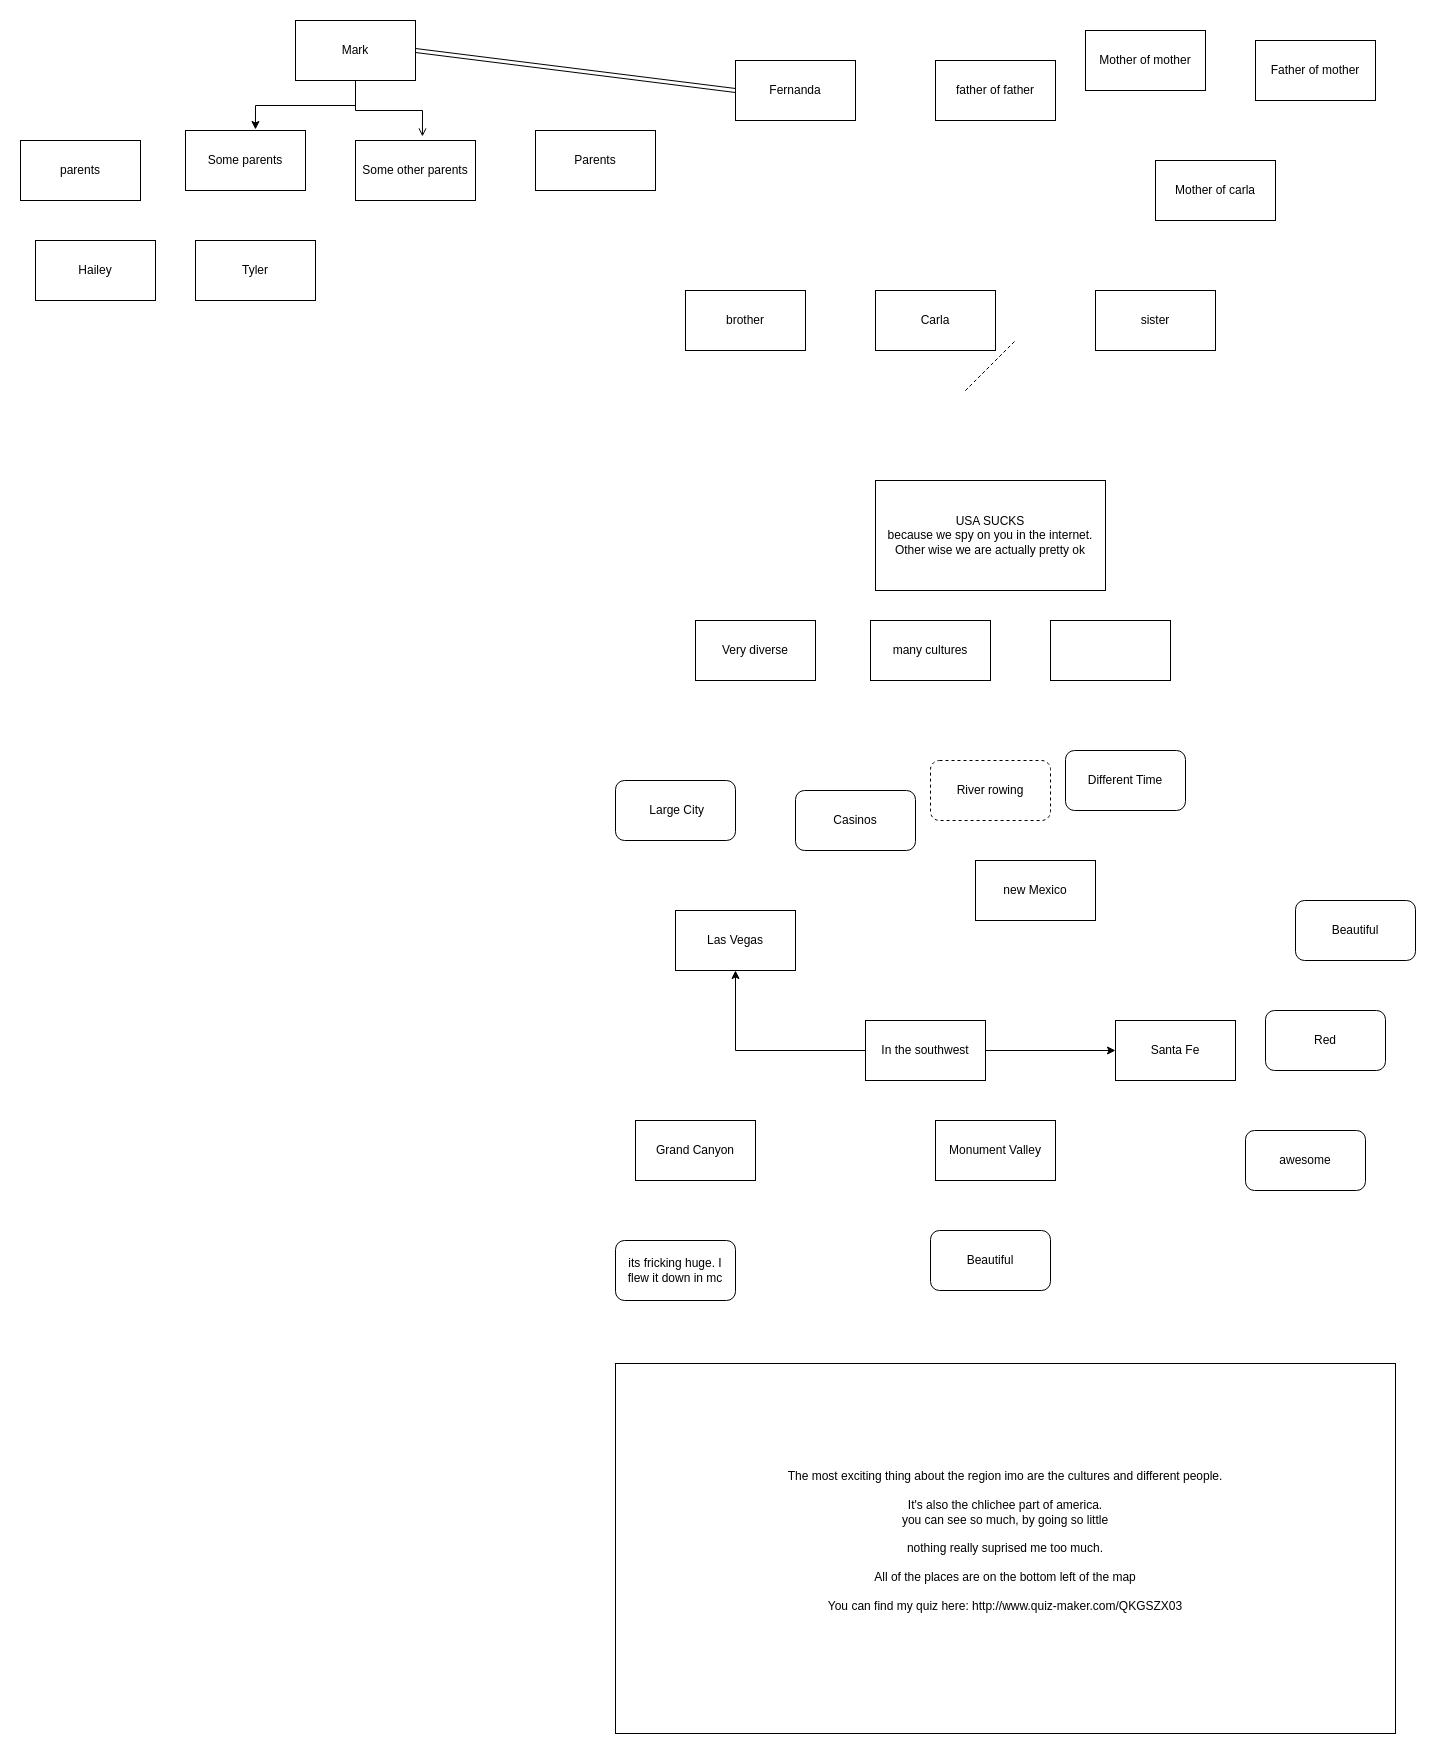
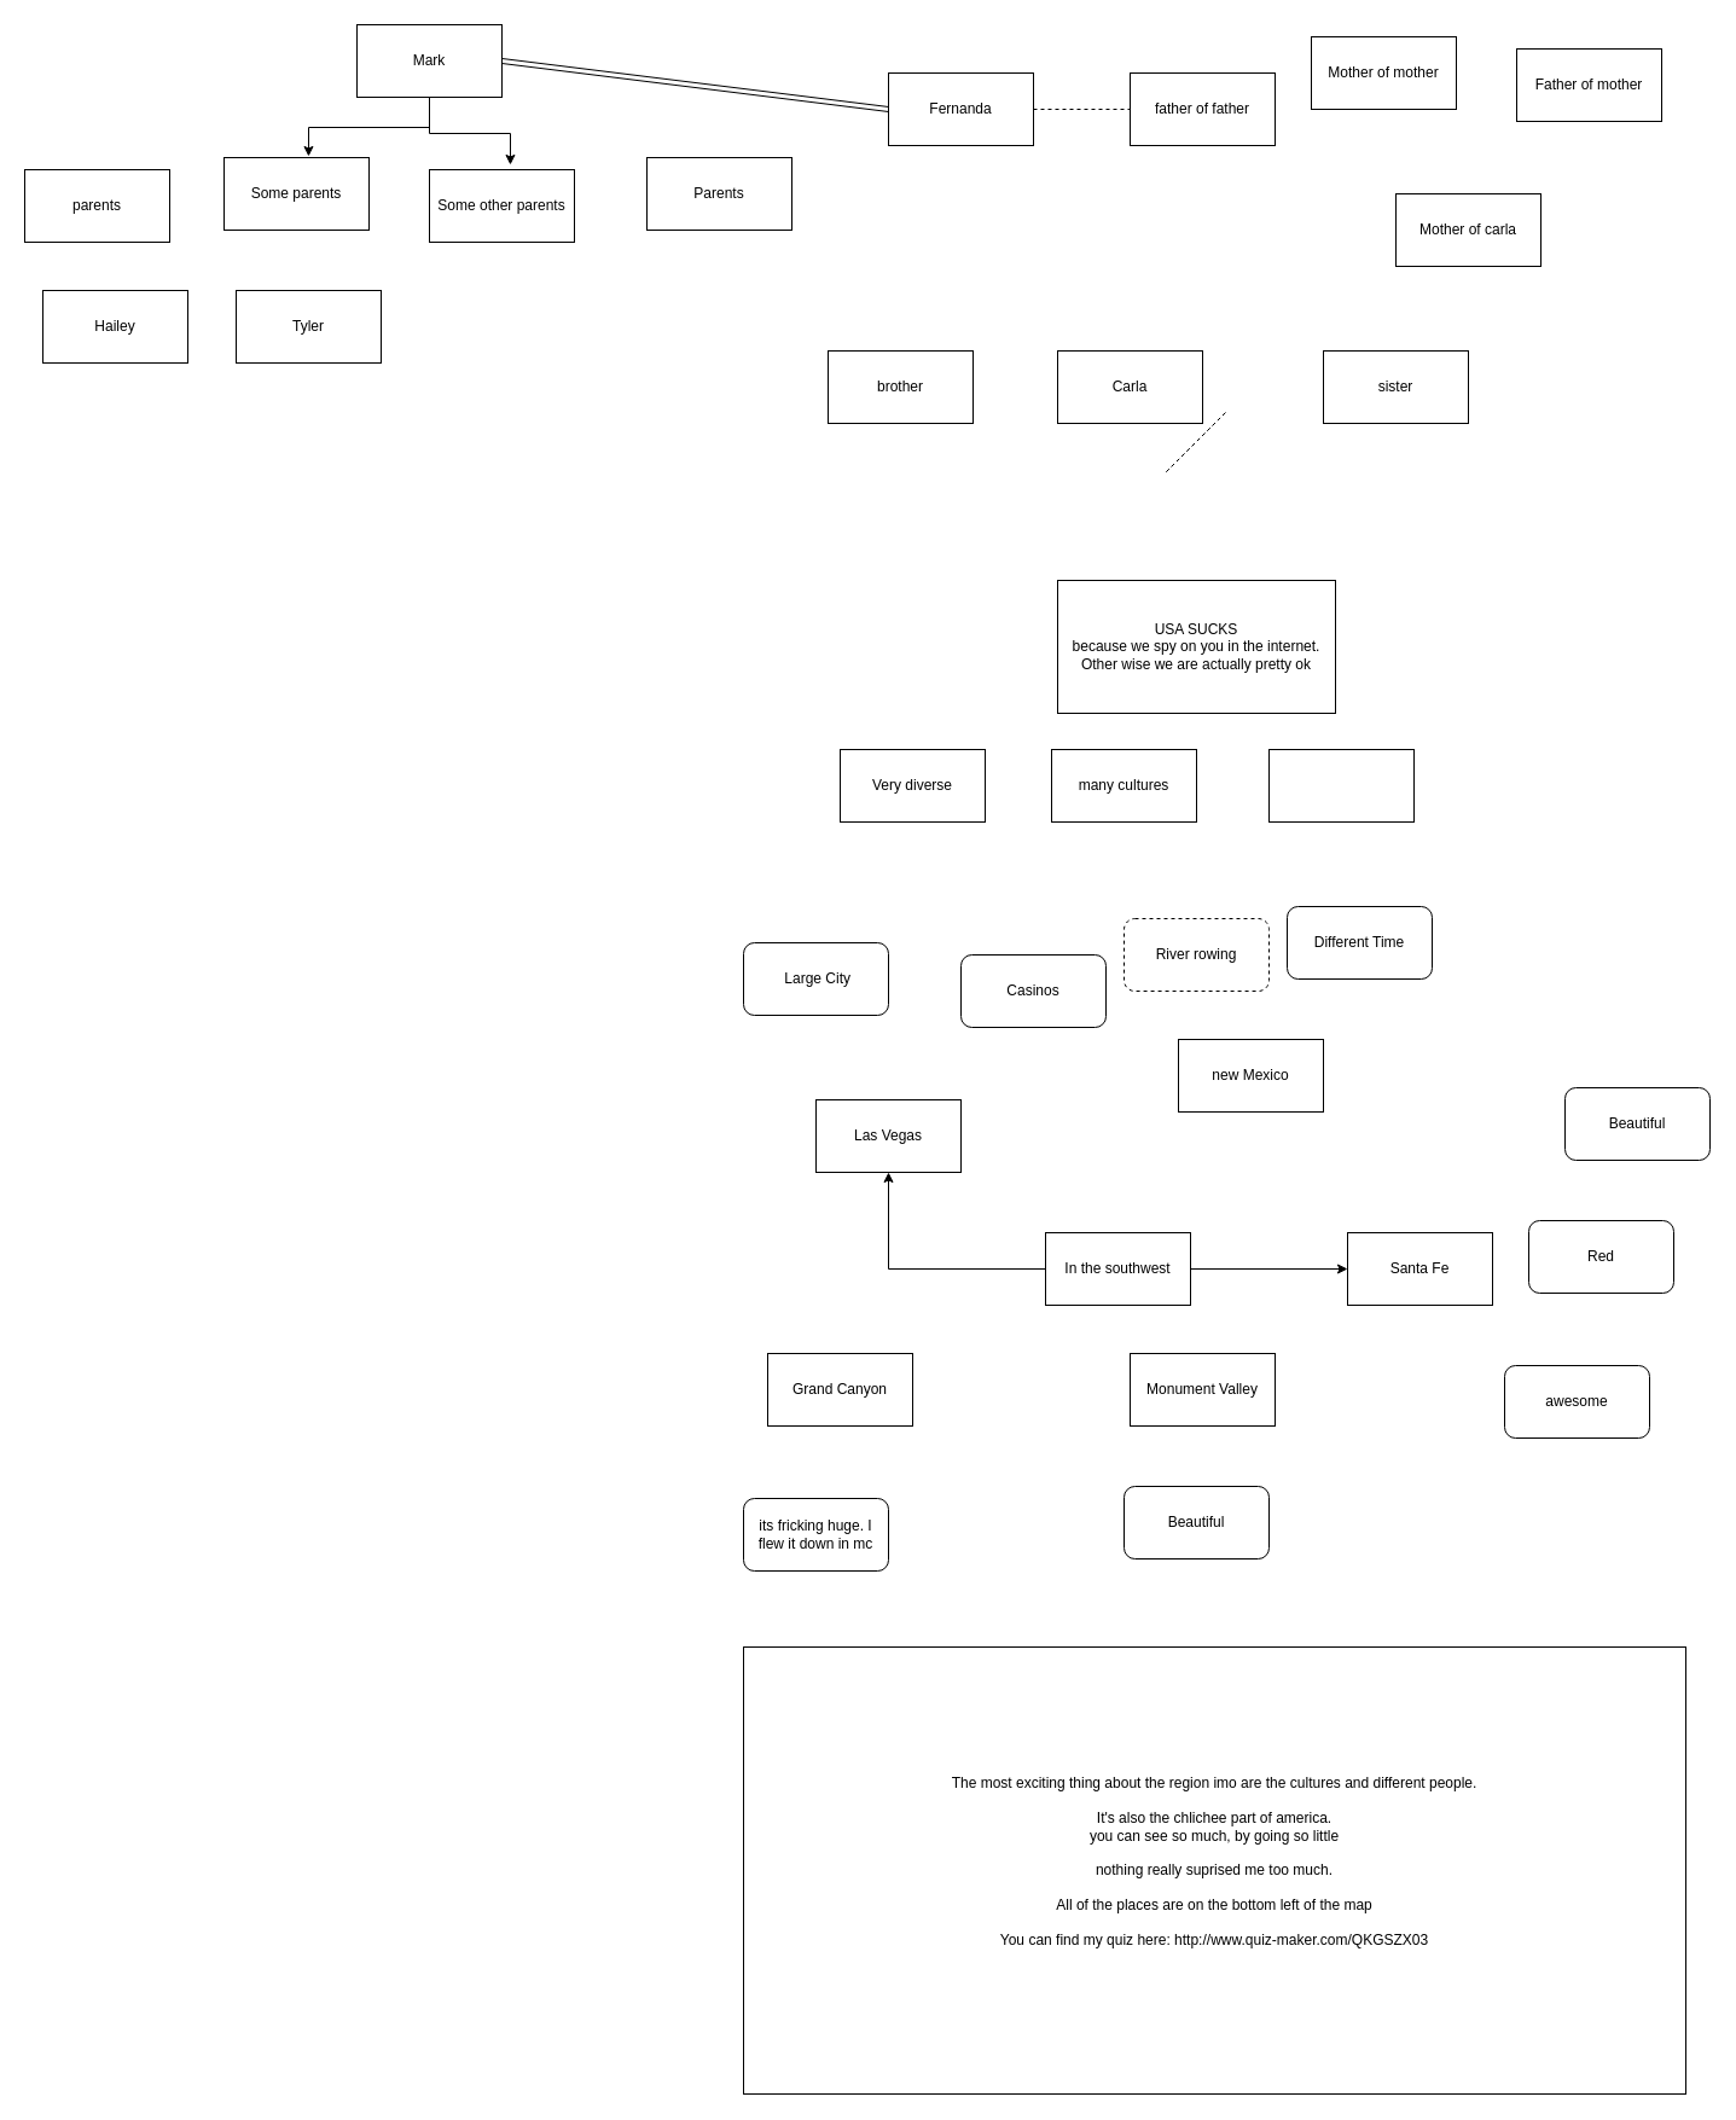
  <mxCell id="0" />
  <mxCell id="1" parent="0" />
  <mxCell id="2" style="edgeStyle=orthogonalEdgeStyle;rounded=0;orthogonalLoop=1;jettySize=auto;html=1;exitX=1;exitY=0.5;exitDx=0;exitDy=0;entryX=0;entryY=0.5;entryDx=0;entryDy=0;" parent="1" source="4" target="5" edge="1"><mxGeometry relative="1" as="geometry" /></mxCell>
  <mxCell id="3" style="edgeStyle=orthogonalEdgeStyle;rounded=0;orthogonalLoop=1;jettySize=auto;html=1;exitX=0;exitY=0.5;exitDx=0;exitDy=0;entryX=0.5;entryY=1;entryDx=0;entryDy=0;" parent="1" source="4" target="9" edge="1"><mxGeometry relative="1" as="geometry" /></mxCell>
  <mxCell id="4" value="In the southwest" style="rounded=0;whiteSpace=wrap;html=1;" parent="1" vertex="1"><mxGeometry x="865" y="1020" width="120" height="60" as="geometry" /></mxCell>
  <mxCell id="5" value="&lt;div&gt;Santa Fe&lt;/div&gt;" style="rounded=0;whiteSpace=wrap;html=1;" parent="1" vertex="1"><mxGeometry x="1115" y="1020" width="120" height="60" as="geometry" /></mxCell>
  <mxCell id="6" value="&lt;div&gt;Beautiful&lt;/div&gt;" style="rounded=1;whiteSpace=wrap;html=1;" parent="1" vertex="1"><mxGeometry x="1295" y="900" width="120" height="60" as="geometry" /></mxCell>
  <mxCell id="7" value="awesome" style="rounded=1;whiteSpace=wrap;html=1;" parent="1" vertex="1"><mxGeometry x="1245" y="1130" width="120" height="60" as="geometry" /></mxCell>
  <mxCell id="8" value="Red" style="rounded=1;whiteSpace=wrap;html=1;" parent="1" vertex="1"><mxGeometry x="1265" y="1010" width="120" height="60" as="geometry" /></mxCell>
  <mxCell id="9" value="Las Vegas" style="rounded=0;whiteSpace=wrap;html=1;" parent="1" vertex="1"><mxGeometry x="675" y="910" width="120" height="60" as="geometry" /></mxCell>
  <mxCell id="10" value="Casinos" style="rounded=1;whiteSpace=wrap;html=1;" parent="1" vertex="1"><mxGeometry x="795" y="790" width="120" height="60" as="geometry" /></mxCell>
  <mxCell id="11" value="&amp;nbsp;Large City" style="rounded=1;whiteSpace=wrap;html=1;" parent="1" vertex="1"><mxGeometry x="615" y="780" width="120" height="60" as="geometry" /></mxCell>
  <mxCell id="12" value="Grand Canyon" style="rounded=0;whiteSpace=wrap;html=1;" parent="1" vertex="1"><mxGeometry x="635" y="1120" width="120" height="60" as="geometry" /></mxCell>
  <mxCell id="13" value="Monument Valley" style="rounded=0;whiteSpace=wrap;html=1;" parent="1" vertex="1"><mxGeometry x="935" y="1120" width="120" height="60" as="geometry" /></mxCell>
  <mxCell id="14" value="new Mexico" style="rounded=0;whiteSpace=wrap;html=1;" parent="1" vertex="1"><mxGeometry x="975" y="860" width="120" height="60" as="geometry" /></mxCell>
  <mxCell id="15" value="its fricking huge. I flew it down in mc" style="rounded=1;whiteSpace=wrap;html=1;" parent="1" vertex="1"><mxGeometry x="615" y="1240" width="120" height="60" as="geometry" /></mxCell>
  <mxCell id="16" value="Beautiful" style="rounded=1;whiteSpace=wrap;html=1;" parent="1" vertex="1"><mxGeometry x="930" y="1230" width="120" height="60" as="geometry" /></mxCell>
  <mxCell id="17" value="Different Time" style="rounded=1;whiteSpace=wrap;html=1;" parent="1" vertex="1"><mxGeometry x="1065" y="750" width="120" height="60" as="geometry" /></mxCell>
  <mxCell id="18" value="River rowing" style="rounded=1;whiteSpace=wrap;html=1;dashed=1;" parent="1" vertex="1"><mxGeometry x="930" y="760" width="120" height="60" as="geometry" /></mxCell>
  <mxCell id="19" value="&lt;div&gt;USA SUCKS&lt;/div&gt;&lt;div&gt;because we spy on you in the internet. Other wise we are actually pretty ok&lt;br&gt;&lt;/div&gt;" style="rounded=0;whiteSpace=wrap;html=1;" parent="1" vertex="1"><mxGeometry x="875" y="480" width="230" height="110" as="geometry" /></mxCell>
  <mxCell id="20" value="Very diverse" style="rounded=0;whiteSpace=wrap;html=1;" parent="1" vertex="1"><mxGeometry x="695" y="620" width="120" height="60" as="geometry" /></mxCell>
  <mxCell id="21" value="many cultures" style="rounded=0;whiteSpace=wrap;html=1;" parent="1" vertex="1"><mxGeometry x="870" y="620" width="120" height="60" as="geometry" /></mxCell>
  <mxCell id="22" value="" style="rounded=0;whiteSpace=wrap;html=1;" parent="1" vertex="1"><mxGeometry x="1050" y="620" width="120" height="60" as="geometry" /></mxCell>
  <mxCell id="23" value="&lt;div&gt;The most exciting thing about the region imo are the cultures and different people.&lt;/div&gt;&lt;div&gt;&lt;br&gt;&lt;/div&gt;&lt;div&gt;It's also the chlichee part of america.&lt;/div&gt;&lt;div&gt;you can see so much, by going so little&lt;/div&gt;&lt;div&gt;&lt;br&gt;&lt;/div&gt;&lt;div&gt;nothing really suprised me too much.&lt;/div&gt;&lt;div&gt;&lt;br&gt;&lt;/div&gt;&lt;div&gt;All of the places are on the bottom left of the map&lt;/div&gt;&lt;div&gt;&lt;br&gt;&lt;/div&gt;&lt;div&gt;You can find my quiz here: http://www.quiz-maker.com/QKGSZX03&lt;br&gt;&lt;/div&gt;&lt;div&gt;&lt;br&gt;&lt;/div&gt;" style="rounded=0;whiteSpace=wrap;html=1;" parent="1" vertex="1"><mxGeometry x="615" y="1363" width="780" height="370" as="geometry" /></mxCell>
  <mxCell id="24" value="Mother of carla" style="rounded=0;whiteSpace=wrap;html=1;" vertex="1" parent="1"><mxGeometry x="1155" y="160" width="120" height="60" as="geometry" /></mxCell>
  <mxCell id="25" style="edgeStyle=orthogonalEdgeStyle;rounded=0;orthogonalLoop=1;jettySize=auto;html=1;exitX=0.5;exitY=1;exitDx=0;exitDy=0;entryX=0.583;entryY=-0.017;entryDx=0;entryDy=0;entryPerimeter=0;" edge="1" parent="1" source="27" target="39"><mxGeometry relative="1" as="geometry" /></mxCell>
- <mxCell id="26" style="edgeStyle=orthogonalEdgeStyle;rounded=0;orthogonalLoop=1;jettySize=auto;html=1;exitX=0.5;exitY=1;exitDx=0;exitDy=0;entryX=0.558;entryY=-0.067;entryDx=0;entryDy=0;entryPerimeter=0;endArrow=open;" edge="1" parent="1" source="27" target="40"><mxGeometry relative="1" as="geometry" /></mxCell>
+ <mxCell id="26" style="edgeStyle=orthogonalEdgeStyle;rounded=0;orthogonalLoop=1;jettySize=auto;html=1;exitX=0.5;exitY=1;exitDx=0;exitDy=0;entryX=0.558;entryY=-0.067;entryDx=0;entryDy=0;entryPerimeter=0;" edge="1" parent="1" source="27" target="40"><mxGeometry relative="1" as="geometry" /></mxCell>
  <mxCell id="27" value="Mark" style="rounded=0;whiteSpace=wrap;html=1;" vertex="1" parent="1"><mxGeometry x="295" y="20" width="120" height="60" as="geometry" /></mxCell>
  <mxCell id="28" value="Fernanda" style="rounded=0;whiteSpace=wrap;html=1;" vertex="1" parent="1"><mxGeometry x="735" y="60" width="120" height="60" as="geometry" /></mxCell>
  <mxCell id="29" value="Mother of mother" style="rounded=0;whiteSpace=wrap;html=1;" vertex="1" parent="1"><mxGeometry x="1085" y="30" width="120" height="60" as="geometry" /></mxCell>
  <mxCell id="30" value="Father of mother" style="rounded=0;whiteSpace=wrap;html=1;" vertex="1" parent="1"><mxGeometry x="1255" y="40" width="120" height="60" as="geometry" /></mxCell>
  <mxCell id="31" value="father of father" style="rounded=0;whiteSpace=wrap;html=1;" vertex="1" parent="1"><mxGeometry x="935" y="60" width="120" height="60" as="geometry" /></mxCell>
  <mxCell id="32" value="Carla" style="rounded=0;whiteSpace=wrap;html=1;" vertex="1" parent="1"><mxGeometry x="875" y="290" width="120" height="60" as="geometry" /></mxCell>
  <mxCell id="33" value="sister" style="rounded=0;whiteSpace=wrap;html=1;" vertex="1" parent="1"><mxGeometry x="1095" y="290" width="120" height="60" as="geometry" /></mxCell>
  <mxCell id="34" value="brother" style="rounded=0;whiteSpace=wrap;html=1;" vertex="1" parent="1"><mxGeometry x="685" y="290" width="120" height="60" as="geometry" /></mxCell>
  <mxCell id="35" value="" style="endArrow=none;dashed=1;html=1;" edge="1" parent="1"><mxGeometry width="50" height="50" relative="1" as="geometry"><mxPoint x="965" y="390" as="sourcePoint" /><mxPoint x="1015" y="340" as="targetPoint" /></mxGeometry></mxCell>
  <mxCell id="36" value="" style="endArrow=none;dashed=1;html=1;" edge="1" parent="1"><mxGeometry width="50" height="50" relative="1" as="geometry"><mxPoint x="965" y="390" as="sourcePoint" /><mxPoint x="1015" y="340" as="targetPoint" /></mxGeometry></mxCell>
+ <mxCell id="37" value="" style="endArrow=none;dashed=1;html=1;exitX=1;exitY=0.5;exitDx=0;exitDy=0;entryX=0;entryY=0.5;entryDx=0;entryDy=0;" edge="1" parent="1" source="28" target="31"><mxGeometry width="50" height="50" relative="1" as="geometry"><mxPoint x="865" y="120" as="sourcePoint" /><mxPoint x="915" y="70" as="targetPoint" /></mxGeometry></mxCell>
  <mxCell id="38" value="" style="shape=link;html=1;exitX=1;exitY=0.5;exitDx=0;exitDy=0;entryX=0;entryY=0.5;entryDx=0;entryDy=0;" edge="1" parent="1" source="27" target="28"><mxGeometry width="50" height="50" relative="1" as="geometry"><mxPoint x="695" y="140" as="sourcePoint" /><mxPoint x="745" y="90" as="targetPoint" /></mxGeometry></mxCell>
  <mxCell id="39" value="Some parents" style="rounded=0;whiteSpace=wrap;html=1;" vertex="1" parent="1"><mxGeometry x="185" y="130" width="120" height="60" as="geometry" /></mxCell>
  <mxCell id="40" value="Some other parents" style="rounded=0;whiteSpace=wrap;html=1;" vertex="1" parent="1"><mxGeometry x="355" y="140" width="120" height="60" as="geometry" /></mxCell>
  <mxCell id="41" value="Hailey" style="rounded=0;whiteSpace=wrap;html=1;" vertex="1" parent="1"><mxGeometry x="35" y="240" width="120" height="60" as="geometry" /></mxCell>
  <mxCell id="42" value="parents" style="rounded=0;whiteSpace=wrap;html=1;" vertex="1" parent="1"><mxGeometry x="20" y="140" width="120" height="60" as="geometry" /></mxCell>
  <mxCell id="43" value="Parents" style="rounded=0;whiteSpace=wrap;html=1;" vertex="1" parent="1"><mxGeometry x="535" y="130" width="120" height="60" as="geometry" /></mxCell>
  <mxCell id="44" value="Tyler" style="rounded=0;whiteSpace=wrap;html=1;" vertex="1" parent="1"><mxGeometry x="195" y="240" width="120" height="60" as="geometry" /></mxCell>
